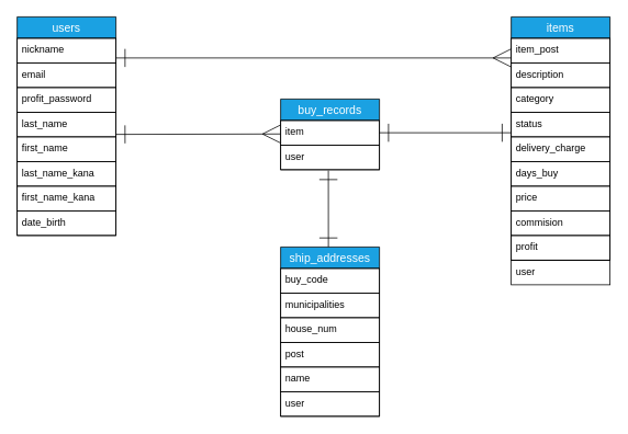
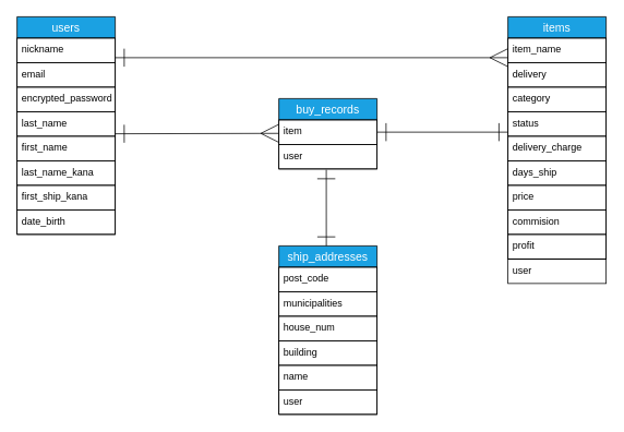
  <mxCell id="0" />
  <mxCell id="1" parent="0" />
  <mxCell id="2" value="users" style="swimlane;fontStyle=0;childLayout=stackLayout;horizontal=1;startSize=26;horizontalStack=0;resizeParent=1;resizeParentMax=0;resizeLast=0;collapsible=1;marginBottom=0;align=center;fontSize=14;fillColor=#1ba1e2;strokeColor=default;fontColor=#ffffff;" parent="1" vertex="1"><mxGeometry x="20" y="20" width="120" height="266" as="geometry" /></mxCell>
  <mxCell id="3" value="nickname" style="text;strokeColor=default;fillColor=none;spacingLeft=4;spacingRight=4;overflow=hidden;rotatable=0;points=[[0,0.5],[1,0.5]];portConstraint=eastwest;fontSize=12;" parent="2" vertex="1"><mxGeometry y="26" width="120" height="30" as="geometry" /></mxCell>
  <mxCell id="4" value="email" style="text;strokeColor=default;fillColor=none;spacingLeft=4;spacingRight=4;overflow=hidden;rotatable=0;points=[[0,0.5],[1,0.5]];portConstraint=eastwest;fontSize=12;" parent="2" vertex="1"><mxGeometry y="56" width="120" height="30" as="geometry" /></mxCell>
- <mxCell id="5" value="profit_password " style="text;strokeColor=default;fillColor=none;spacingLeft=4;spacingRight=4;overflow=hidden;rotatable=0;points=[[0,0.5],[1,0.5]];portConstraint=eastwest;fontSize=12;" parent="2" vertex="1"><mxGeometry y="86" width="120" height="30" as="geometry" /></mxCell>
+ <mxCell id="5" value="encrypted_password " style="text;strokeColor=default;fillColor=none;spacingLeft=4;spacingRight=4;overflow=hidden;rotatable=0;points=[[0,0.5],[1,0.5]];portConstraint=eastwest;fontSize=12;" parent="2" vertex="1"><mxGeometry y="86" width="120" height="30" as="geometry" /></mxCell>
  <mxCell id="6" value="last_name " style="text;strokeColor=default;fillColor=none;spacingLeft=4;spacingRight=4;overflow=hidden;rotatable=0;points=[[0,0.5],[1,0.5]];portConstraint=eastwest;fontSize=12;" parent="2" vertex="1"><mxGeometry y="116" width="120" height="30" as="geometry" /></mxCell>
  <mxCell id="7" value="first_name" style="text;strokeColor=default;fillColor=none;spacingLeft=4;spacingRight=4;overflow=hidden;rotatable=0;points=[[0,0.5],[1,0.5]];portConstraint=eastwest;fontSize=12;" parent="2" vertex="1"><mxGeometry y="146" width="120" height="30" as="geometry" /></mxCell>
  <mxCell id="8" value="last_name_kana" style="text;strokeColor=default;fillColor=none;spacingLeft=4;spacingRight=4;overflow=hidden;rotatable=0;points=[[0,0.5],[1,0.5]];portConstraint=eastwest;fontSize=12;" parent="2" vertex="1"><mxGeometry y="176" width="120" height="30" as="geometry" /></mxCell>
- <mxCell id="9" value="first_name_kana" style="text;strokeColor=default;fillColor=none;spacingLeft=4;spacingRight=4;overflow=hidden;rotatable=0;points=[[0,0.5],[1,0.5]];portConstraint=eastwest;fontSize=12;" vertex="1" parent="2"><mxGeometry y="206" width="120" height="30" as="geometry" /></mxCell>
+ <mxCell id="9" value="first_ship_kana" style="text;strokeColor=default;fillColor=none;spacingLeft=4;spacingRight=4;overflow=hidden;rotatable=0;points=[[0,0.5],[1,0.5]];portConstraint=eastwest;fontSize=12;" vertex="1" parent="2"><mxGeometry y="206" width="120" height="30" as="geometry" /></mxCell>
  <mxCell id="10" value="date_birth " style="text;strokeColor=default;fillColor=none;spacingLeft=4;spacingRight=4;overflow=hidden;rotatable=0;points=[[0,0.5],[1,0.5]];portConstraint=eastwest;fontSize=12;" vertex="1" parent="2"><mxGeometry y="236" width="120" height="30" as="geometry" /></mxCell>
  <mxCell id="11" value="items" style="swimlane;fontStyle=0;childLayout=stackLayout;horizontal=1;startSize=26;horizontalStack=0;resizeParent=1;resizeParentMax=0;resizeLast=0;collapsible=1;marginBottom=0;align=center;fontSize=14;fillColor=#1ba1e2;strokeColor=default;fontColor=#ffffff;" parent="1" vertex="1"><mxGeometry x="620" y="20" width="120" height="296" as="geometry" /></mxCell>
- <mxCell id="12" value="item_post" style="text;strokeColor=default;fillColor=none;spacingLeft=4;spacingRight=4;overflow=hidden;rotatable=0;points=[[0,0.5],[1,0.5]];portConstraint=eastwest;fontSize=12;" parent="11" vertex="1"><mxGeometry y="26" width="120" height="30" as="geometry" /></mxCell>
- <mxCell id="13" value="description" style="text;strokeColor=default;fillColor=none;spacingLeft=4;spacingRight=4;overflow=hidden;rotatable=0;points=[[0,0.5],[1,0.5]];portConstraint=eastwest;fontSize=12;" parent="11" vertex="1"><mxGeometry y="56" width="120" height="30" as="geometry" /></mxCell>
+ <mxCell id="12" value="item_name" style="text;strokeColor=default;fillColor=none;spacingLeft=4;spacingRight=4;overflow=hidden;rotatable=0;points=[[0,0.5],[1,0.5]];portConstraint=eastwest;fontSize=12;" parent="11" vertex="1"><mxGeometry y="26" width="120" height="30" as="geometry" /></mxCell>
+ <mxCell id="13" value="delivery" style="text;strokeColor=default;fillColor=none;spacingLeft=4;spacingRight=4;overflow=hidden;rotatable=0;points=[[0,0.5],[1,0.5]];portConstraint=eastwest;fontSize=12;" parent="11" vertex="1"><mxGeometry y="56" width="120" height="30" as="geometry" /></mxCell>
  <mxCell id="14" value="category" style="text;strokeColor=default;fillColor=none;spacingLeft=4;spacingRight=4;overflow=hidden;rotatable=0;points=[[0,0.5],[1,0.5]];portConstraint=eastwest;fontSize=12;" parent="11" vertex="1"><mxGeometry y="86" width="120" height="30" as="geometry" /></mxCell>
  <mxCell id="15" value="status" style="text;strokeColor=default;fillColor=none;spacingLeft=4;spacingRight=4;overflow=hidden;rotatable=0;points=[[0,0.5],[1,0.5]];portConstraint=eastwest;fontSize=12;" parent="11" vertex="1"><mxGeometry y="116" width="120" height="30" as="geometry" /></mxCell>
  <mxCell id="16" value="delivery_charge" style="text;strokeColor=default;fillColor=none;spacingLeft=4;spacingRight=4;overflow=hidden;rotatable=0;points=[[0,0.5],[1,0.5]];portConstraint=eastwest;fontSize=12;" parent="11" vertex="1"><mxGeometry y="146" width="120" height="30" as="geometry" /></mxCell>
- <mxCell id="17" value="days_buy" style="text;strokeColor=default;fillColor=none;spacingLeft=4;spacingRight=4;overflow=hidden;rotatable=0;points=[[0,0.5],[1,0.5]];portConstraint=eastwest;fontSize=12;" parent="11" vertex="1"><mxGeometry y="176" width="120" height="30" as="geometry" /></mxCell>
+ <mxCell id="17" value="days_ship" style="text;strokeColor=default;fillColor=none;spacingLeft=4;spacingRight=4;overflow=hidden;rotatable=0;points=[[0,0.5],[1,0.5]];portConstraint=eastwest;fontSize=12;" parent="11" vertex="1"><mxGeometry y="176" width="120" height="30" as="geometry" /></mxCell>
  <mxCell id="18" value="price" style="text;strokeColor=default;fillColor=none;spacingLeft=4;spacingRight=4;overflow=hidden;rotatable=0;points=[[0,0.5],[1,0.5]];portConstraint=eastwest;fontSize=12;" parent="11" vertex="1"><mxGeometry y="206" width="120" height="30" as="geometry" /></mxCell>
  <mxCell id="19" value="commision" style="text;strokeColor=default;fillColor=none;spacingLeft=4;spacingRight=4;overflow=hidden;rotatable=0;points=[[0,0.5],[1,0.5]];portConstraint=eastwest;fontSize=12;" parent="11" vertex="1"><mxGeometry y="236" width="120" height="30" as="geometry" /></mxCell>
  <mxCell id="20" value="profit" style="text;strokeColor=default;fillColor=none;spacingLeft=4;spacingRight=4;overflow=hidden;rotatable=0;points=[[0,0.5],[1,0.5]];portConstraint=eastwest;fontSize=12;" parent="11" vertex="1"><mxGeometry y="266" width="120" height="30" as="geometry" /></mxCell>
  <mxCell id="21" value="buy_records" style="swimlane;fontStyle=0;childLayout=stackLayout;horizontal=1;startSize=26;horizontalStack=0;resizeParent=1;resizeParentMax=0;resizeLast=0;collapsible=1;marginBottom=0;align=center;fontSize=14;fillColor=#1ba1e2;strokeColor=default;fontColor=#ffffff;" parent="1" vertex="1"><mxGeometry x="340" y="120" width="120" height="86" as="geometry" /></mxCell>
  <mxCell id="22" value="item" style="text;strokeColor=default;fillColor=none;spacingLeft=4;spacingRight=4;overflow=hidden;rotatable=0;points=[[0,0.5],[1,0.5]];portConstraint=eastwest;fontSize=12;" parent="21" vertex="1"><mxGeometry y="26" width="120" height="30" as="geometry" /></mxCell>
  <mxCell id="23" value="user" style="text;strokeColor=default;fillColor=none;spacingLeft=4;spacingRight=4;overflow=hidden;rotatable=0;points=[[0,0.5],[1,0.5]];portConstraint=eastwest;fontSize=12;" parent="21" vertex="1"><mxGeometry y="56" width="120" height="30" as="geometry" /></mxCell>
  <mxCell id="24" value="ship_addresses" style="swimlane;fontStyle=0;childLayout=stackLayout;horizontal=1;startSize=26;horizontalStack=0;resizeParent=1;resizeParentMax=0;resizeLast=0;collapsible=1;marginBottom=0;align=center;fontSize=14;fillColor=#1ba1e2;strokeColor=default;fontColor=#ffffff;" parent="1" vertex="1"><mxGeometry x="340" y="300" width="120" height="206" as="geometry" /></mxCell>
- <mxCell id="25" value="buy_code" style="text;strokeColor=default;fillColor=none;spacingLeft=4;spacingRight=4;overflow=hidden;rotatable=0;points=[[0,0.5],[1,0.5]];portConstraint=eastwest;fontSize=12;" parent="24" vertex="1"><mxGeometry y="26" width="120" height="30" as="geometry" /></mxCell>
+ <mxCell id="25" value="post_code" style="text;strokeColor=default;fillColor=none;spacingLeft=4;spacingRight=4;overflow=hidden;rotatable=0;points=[[0,0.5],[1,0.5]];portConstraint=eastwest;fontSize=12;" parent="24" vertex="1"><mxGeometry y="26" width="120" height="30" as="geometry" /></mxCell>
  <mxCell id="26" value="municipalities" style="text;strokeColor=default;fillColor=none;spacingLeft=4;spacingRight=4;overflow=hidden;rotatable=0;points=[[0,0.5],[1,0.5]];portConstraint=eastwest;fontSize=12;" parent="24" vertex="1"><mxGeometry y="56" width="120" height="30" as="geometry" /></mxCell>
  <mxCell id="27" value="house_num" style="text;strokeColor=default;fillColor=none;spacingLeft=4;spacingRight=4;overflow=hidden;rotatable=0;points=[[0,0.5],[1,0.5]];portConstraint=eastwest;fontSize=12;" parent="24" vertex="1"><mxGeometry y="86" width="120" height="30" as="geometry" /></mxCell>
- <mxCell id="28" value="post" style="text;strokeColor=default;fillColor=none;spacingLeft=4;spacingRight=4;overflow=hidden;rotatable=0;points=[[0,0.5],[1,0.5]];portConstraint=eastwest;fontSize=12;" parent="24" vertex="1"><mxGeometry y="116" width="120" height="30" as="geometry" /></mxCell>
+ <mxCell id="28" value="building" style="text;strokeColor=default;fillColor=none;spacingLeft=4;spacingRight=4;overflow=hidden;rotatable=0;points=[[0,0.5],[1,0.5]];portConstraint=eastwest;fontSize=12;" parent="24" vertex="1"><mxGeometry y="116" width="120" height="30" as="geometry" /></mxCell>
  <mxCell id="29" value="name" style="text;strokeColor=default;fillColor=none;spacingLeft=4;spacingRight=4;overflow=hidden;rotatable=0;points=[[0,0.5],[1,0.5]];portConstraint=eastwest;fontSize=12;" parent="24" vertex="1"><mxGeometry y="146" width="120" height="30" as="geometry" /></mxCell>
  <mxCell id="30" value="user" style="text;strokeColor=default;fillColor=none;spacingLeft=4;spacingRight=4;overflow=hidden;rotatable=0;points=[[0,0.5],[1,0.5]];portConstraint=eastwest;fontSize=12;" vertex="1" parent="24"><mxGeometry y="176" width="120" height="30" as="geometry" /></mxCell>
  <mxCell id="31" style="edgeStyle=none;html=1;strokeColor=default;endArrow=ERmany;endFill=0;endSize=20;startSize=20;startArrow=ERone;startFill=0;" parent="1" edge="1"><mxGeometry relative="1" as="geometry"><mxPoint x="140" y="70" as="sourcePoint" /><mxPoint x="620" y="70" as="targetPoint" /></mxGeometry></mxCell>
  <mxCell id="32" style="edgeStyle=none;html=1;strokeColor=default;endArrow=ERmany;endFill=0;endSize=20;startSize=20;startArrow=ERone;startFill=0;entryX=0;entryY=0.55;entryDx=0;entryDy=0;entryPerimeter=0;" parent="1" target="22" edge="1"><mxGeometry relative="1" as="geometry"><mxPoint x="140" y="163" as="sourcePoint" /><mxPoint x="334" y="212.5" as="targetPoint" /></mxGeometry></mxCell>
  <mxCell id="33" style="edgeStyle=none;html=1;strokeColor=default;endArrow=ERone;endFill=0;endSize=20;startSize=20;startArrow=ERone;startFill=0;entryX=1;entryY=0.5;entryDx=0;entryDy=0;" parent="1" target="22" edge="1"><mxGeometry relative="1" as="geometry"><mxPoint x="620" y="161" as="sourcePoint" /><mxPoint x="460" y="212.5" as="targetPoint" /></mxGeometry></mxCell>
  <mxCell id="34" style="edgeStyle=none;html=1;strokeColor=default;endArrow=ERone;endFill=0;endSize=20;startSize=20;startArrow=ERone;startFill=0;entryX=0.483;entryY=1.033;entryDx=0;entryDy=0;entryPerimeter=0;" parent="1" target="23" edge="1"><mxGeometry relative="1" as="geometry"><mxPoint x="398" y="300" as="sourcePoint" /><mxPoint x="320" y="427.5" as="targetPoint" /></mxGeometry></mxCell>
  <mxCell id="35" value="user" style="text;strokeColor=default;fillColor=none;spacingLeft=4;spacingRight=4;overflow=hidden;rotatable=0;points=[[0,0.5],[1,0.5]];portConstraint=eastwest;fontSize=12;" parent="1" vertex="1"><mxGeometry x="620" y="316" width="120" height="30" as="geometry" /></mxCell>
